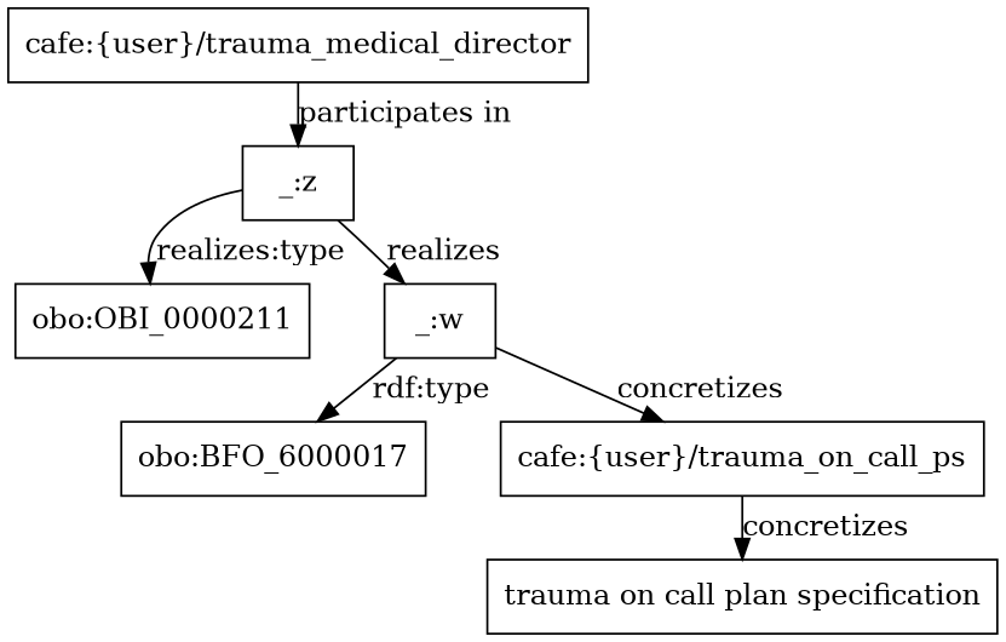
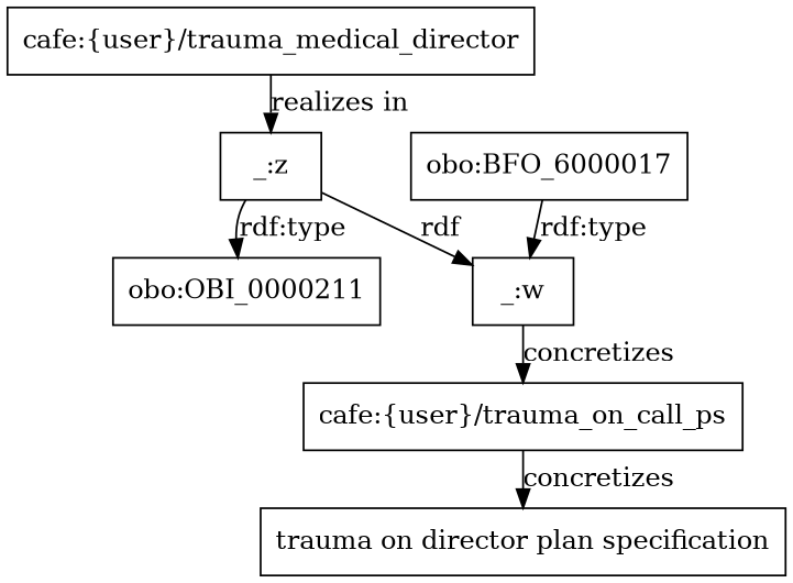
  digraph {
    nodesep=.5
    ranksep=0
    splines=true
    node [shape=rectangle]
    "cafe:{user}/trauma_medical_director"
    "_:z"
    n3 [label="obo:OBI_0000211"]
    "_:w"
    n5 [label="obo:BFO_6000017"]
    "cafe:{user}/trauma_on_call_ps"
-   "trauma on call plan specification"
-   "cafe:{user}/trauma_medical_director" -> "_:z" [label="participates in"]
-   "_:z" -> n3 [label="realizes:type"]
-   "_:z" -> "_:w" [label=realizes]
-   "_:w" -> n5 [label="rdf:type"]
+   "trauma on call plan specification" [label="trauma on director plan specification"]
+   "cafe:{user}/trauma_medical_director" -> "_:z" [label="realizes in"]
+   "_:z" -> n3 [label="rdf:type"]
+   "_:z" -> "_:w" [label=rdf]
+   n5 -> "_:w" [label="rdf:type"]
    "_:w" -> "cafe:{user}/trauma_on_call_ps" [label=concretizes]
    "cafe:{user}/trauma_on_call_ps" -> "trauma on call plan specification" [label=concretizes]
  }
